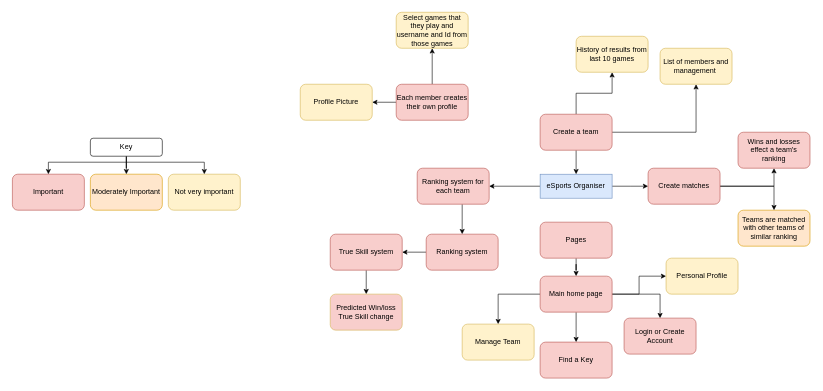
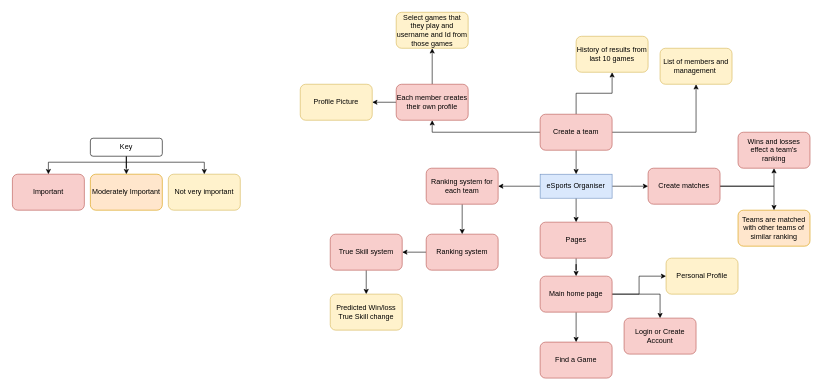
  <mxCell id="0" />
  <mxCell id="1" parent="0" />
  <mxCell id="2" style="edgeStyle=orthogonalEdgeStyle;rounded=0;orthogonalLoop=1;jettySize=auto;html=1;" parent="1" source="5" target="7" edge="1"><mxGeometry relative="1" as="geometry" /></mxCell>
  <mxCell id="3" style="edgeStyle=orthogonalEdgeStyle;rounded=0;orthogonalLoop=1;jettySize=auto;html=1;entryX=0;entryY=0.5;entryDx=0;entryDy=0;" parent="1" source="5" edge="1"><mxGeometry relative="1" as="geometry"><mxPoint x="1080" y="310" as="targetPoint" /></mxGeometry></mxCell>
+ <mxCell id="4" style="edgeStyle=orthogonalEdgeStyle;rounded=0;orthogonalLoop=1;jettySize=auto;html=1;" parent="1" source="5" target="31" edge="1"><mxGeometry relative="1" as="geometry" /></mxCell>
  <mxCell id="5" value="eSports Organiser" style="rounded=0;whiteSpace=wrap;html=1;fillColor=#dae8fc;strokeColor=#6c8ebf;" parent="1" vertex="1"><mxGeometry x="900" y="290" width="120" height="40" as="geometry" /></mxCell>
  <mxCell id="6" style="edgeStyle=orthogonalEdgeStyle;rounded=0;orthogonalLoop=1;jettySize=auto;html=1;entryX=0.5;entryY=0;entryDx=0;entryDy=0;" parent="1" source="7" target="22" edge="1"><mxGeometry relative="1" as="geometry"><Array as="points"><mxPoint x="770" y="380" /><mxPoint x="770" y="380" /></Array></mxGeometry></mxCell>
- <mxCell id="7" value="Ranking system for each team" style="rounded=1;whiteSpace=wrap;html=1;fillColor=#f8cecc;strokeColor=#b85450;" parent="1" vertex="1"><mxGeometry x="695" y="280" width="120" height="60" as="geometry" /></mxCell>
+ <mxCell id="7" value="Ranking system for each team" style="rounded=1;whiteSpace=wrap;html=1;fillColor=#f8cecc;strokeColor=#b85450;" parent="1" vertex="1"><mxGeometry x="710" y="280" width="120" height="60" as="geometry" /></mxCell>
+ <mxCell id="8" style="edgeStyle=orthogonalEdgeStyle;rounded=0;orthogonalLoop=1;jettySize=auto;html=1;entryX=0.5;entryY=1;entryDx=0;entryDy=0;" parent="1" source="12" target="16" edge="1"><mxGeometry relative="1" as="geometry"><mxPoint x="760" y="210" as="targetPoint" /></mxGeometry></mxCell>
  <mxCell id="9" style="edgeStyle=orthogonalEdgeStyle;rounded=0;orthogonalLoop=1;jettySize=auto;html=1;entryX=0.5;entryY=1;entryDx=0;entryDy=0;" parent="1" source="12" target="13" edge="1"><mxGeometry relative="1" as="geometry" /></mxCell>
  <mxCell id="10" style="edgeStyle=orthogonalEdgeStyle;rounded=0;orthogonalLoop=1;jettySize=auto;html=1;" parent="1" source="12" target="5" edge="1"><mxGeometry relative="1" as="geometry" /></mxCell>
  <mxCell id="11" style="edgeStyle=orthogonalEdgeStyle;rounded=0;orthogonalLoop=1;jettySize=auto;html=1;entryX=0.5;entryY=1;entryDx=0;entryDy=0;" parent="1" source="12" target="18" edge="1"><mxGeometry relative="1" as="geometry" /></mxCell>
  <mxCell id="12" value="Create a team" style="rounded=1;whiteSpace=wrap;html=1;fillColor=#f8cecc;strokeColor=#b85450;" parent="1" vertex="1"><mxGeometry x="900" y="190" width="120" height="60" as="geometry" /></mxCell>
  <mxCell id="13" value="List of members and management&amp;nbsp;" style="rounded=1;whiteSpace=wrap;html=1;fillColor=#fff2cc;strokeColor=#d6b656;" parent="1" vertex="1"><mxGeometry x="1100" y="80" width="120" height="60" as="geometry" /></mxCell>
  <mxCell id="14" style="edgeStyle=orthogonalEdgeStyle;rounded=0;orthogonalLoop=1;jettySize=auto;html=1;entryX=0.5;entryY=1;entryDx=0;entryDy=0;" parent="1" source="16" target="17" edge="1"><mxGeometry relative="1" as="geometry" /></mxCell>
  <mxCell id="15" style="edgeStyle=orthogonalEdgeStyle;rounded=0;orthogonalLoop=1;jettySize=auto;html=1;entryX=1;entryY=0.5;entryDx=0;entryDy=0;" parent="1" source="16" target="26" edge="1"><mxGeometry relative="1" as="geometry" /></mxCell>
  <mxCell id="16" value="Each member creates their&amp;nbsp;own profile" style="rounded=1;whiteSpace=wrap;html=1;fillColor=#f8cecc;strokeColor=#b85450;" parent="1" vertex="1"><mxGeometry x="660" y="140" width="120" height="60" as="geometry" /></mxCell>
  <mxCell id="17" value="Select games that they play and username and Id from those games" style="rounded=1;whiteSpace=wrap;html=1;fillColor=#fff2cc;strokeColor=#d6b656;" parent="1" vertex="1"><mxGeometry x="660" y="20" width="120" height="60" as="geometry" /></mxCell>
  <mxCell id="18" value="History of results from last 10 games" style="rounded=1;whiteSpace=wrap;html=1;fillColor=#fff2cc;strokeColor=#d6b656;" parent="1" vertex="1"><mxGeometry x="960" y="60" width="120" height="60" as="geometry" /></mxCell>
  <mxCell id="19" value="Wins and losses effect a team's ranking" style="rounded=1;whiteSpace=wrap;html=1;fillColor=#f8cecc;strokeColor=#b85450;" parent="1" vertex="1"><mxGeometry x="1230" y="220" width="120" height="60" as="geometry" /></mxCell>
  <mxCell id="20" value="Teams are matched with other teams of similar ranking" style="rounded=1;whiteSpace=wrap;html=1;fillColor=#ffe6cc;strokeColor=#d79b00;" parent="1" vertex="1"><mxGeometry x="1230" y="350" width="120" height="60" as="geometry" /></mxCell>
  <mxCell id="21" style="edgeStyle=orthogonalEdgeStyle;rounded=0;orthogonalLoop=1;jettySize=auto;html=1;" parent="1" source="22" target="24" edge="1"><mxGeometry relative="1" as="geometry"><mxPoint x="960" y="420" as="targetPoint" /></mxGeometry></mxCell>
  <mxCell id="22" value="Ranking system" style="rounded=1;whiteSpace=wrap;html=1;fillColor=#f8cecc;strokeColor=#b85450;" parent="1" vertex="1"><mxGeometry x="710" y="390" width="120" height="60" as="geometry" /></mxCell>
  <mxCell id="23" style="edgeStyle=orthogonalEdgeStyle;rounded=0;orthogonalLoop=1;jettySize=auto;html=1;" parent="1" source="24" target="25" edge="1"><mxGeometry relative="1" as="geometry"><mxPoint x="960" y="490" as="targetPoint" /></mxGeometry></mxCell>
  <mxCell id="24" value="True Skill system" style="rounded=1;whiteSpace=wrap;html=1;fillColor=#f8cecc;strokeColor=#b85450;" parent="1" vertex="1"><mxGeometry y="390" width="120" height="60" as="geometry" x="550" /></mxCell>
- <mxCell id="25" value="Predicted Win/loss True Skill change" style="rounded=1;whiteSpace=wrap;html=1;fillColor=#f8cecc;strokeColor=#d6b656;" parent="1" vertex="1"><mxGeometry y="490" width="120" height="60" as="geometry" x="550" /></mxCell>
+ <mxCell id="25" value="Predicted Win/loss True Skill change" style="rounded=1;whiteSpace=wrap;html=1;fillColor=#fff2cc;strokeColor=#d6b656;" parent="1" vertex="1"><mxGeometry y="490" width="120" height="60" as="geometry" x="550" /></mxCell>
  <mxCell id="26" value="Profile Picture" style="rounded=1;whiteSpace=wrap;html=1;fillColor=#fff2cc;strokeColor=#d6b656;" parent="1" vertex="1"><mxGeometry x="500" y="140" width="120" height="60" as="geometry" /></mxCell>
  <mxCell id="27" style="edgeStyle=orthogonalEdgeStyle;rounded=0;orthogonalLoop=1;jettySize=auto;html=1;" parent="1" source="29" target="20" edge="1"><mxGeometry relative="1" as="geometry" /></mxCell>
  <mxCell id="28" style="edgeStyle=orthogonalEdgeStyle;rounded=0;orthogonalLoop=1;jettySize=auto;html=1;entryX=0.5;entryY=1;entryDx=0;entryDy=0;" parent="1" source="29" target="19" edge="1"><mxGeometry relative="1" as="geometry" /></mxCell>
  <mxCell id="29" value="Create matches" style="rounded=1;whiteSpace=wrap;html=1;fillColor=#f8cecc;strokeColor=#b85450;" parent="1" vertex="1"><mxGeometry x="1080" y="280" width="120" height="60" as="geometry" /></mxCell>
  <mxCell id="30" style="edgeStyle=orthogonalEdgeStyle;rounded=0;orthogonalLoop=1;jettySize=auto;html=1;entryX=0.5;entryY=0;entryDx=0;entryDy=0;" parent="1" source="31" target="36" edge="1"><mxGeometry relative="1" as="geometry" /></mxCell>
  <mxCell id="31" value="Pages" style="rounded=1;whiteSpace=wrap;html=1;fillColor=#f8cecc;strokeColor=#b85450;" parent="1" vertex="1"><mxGeometry x="900" y="370" width="120" height="60" as="geometry" /></mxCell>
  <mxCell id="32" style="edgeStyle=orthogonalEdgeStyle;rounded=0;orthogonalLoop=1;jettySize=auto;html=1;entryX=0.5;entryY=0;entryDx=0;entryDy=0;" parent="1" source="36" target="37" edge="1"><mxGeometry relative="1" as="geometry" /></mxCell>
- <mxCell id="33" style="edgeStyle=orthogonalEdgeStyle;rounded=0;orthogonalLoop=1;jettySize=auto;html=1;entryX=0.5;entryY=0;entryDx=0;entryDy=0;" parent="1" source="36" target="38" edge="1"><mxGeometry relative="1" as="geometry" /></mxCell>
  <mxCell id="34" style="edgeStyle=orthogonalEdgeStyle;rounded=0;orthogonalLoop=1;jettySize=auto;html=1;" parent="1" source="36" target="39" edge="1"><mxGeometry relative="1" as="geometry"><mxPoint x="960" y="630" as="targetPoint" /></mxGeometry></mxCell>
  <mxCell id="35" style="edgeStyle=orthogonalEdgeStyle;rounded=0;orthogonalLoop=1;jettySize=auto;html=1;" parent="1" source="36" target="40" edge="1"><mxGeometry relative="1" as="geometry" /></mxCell>
  <mxCell id="36" value="Main home page" style="rounded=1;whiteSpace=wrap;html=1;fillColor=#f8cecc;strokeColor=#b85450;" parent="1" vertex="1"><mxGeometry x="900" y="460" width="120" height="60" as="geometry" /></mxCell>
  <mxCell id="37" value="Login or Create Account" style="rounded=1;whiteSpace=wrap;html=1;fillColor=#f8cecc;strokeColor=#b85450;" parent="1" vertex="1"><mxGeometry x="1040" y="530" width="120" height="60" as="geometry" /></mxCell>
- <mxCell id="38" value="Manage Team" style="rounded=1;whiteSpace=wrap;html=1;fillColor=#fff2cc;strokeColor=#d6b656;" parent="1" vertex="1"><mxGeometry x="770" y="540" width="120" height="60" as="geometry" /></mxCell>
- <mxCell id="39" value="Find a Key" style="rounded=1;whiteSpace=wrap;html=1;fillColor=#f8cecc;strokeColor=#b85450;" parent="1" vertex="1"><mxGeometry x="900" y="570" width="120" height="60" as="geometry" /></mxCell>
+ <mxCell id="39" value="Find a Game" style="rounded=1;whiteSpace=wrap;html=1;fillColor=#f8cecc;strokeColor=#b85450;" parent="1" vertex="1"><mxGeometry x="900" y="570" width="120" height="60" as="geometry" /></mxCell>
  <mxCell id="40" value="Personal Profile" style="rounded=1;whiteSpace=wrap;html=1;fillColor=#fff2cc;strokeColor=#d6b656;" parent="1" vertex="1"><mxGeometry x="1110" y="430" width="120" height="60" as="geometry" /></mxCell>
  <mxCell id="41" value="Important" style="rounded=1;whiteSpace=wrap;html=1;fillColor=#f8cecc;strokeColor=#b85450;" vertex="1" parent="1"><mxGeometry x="20" y="290" width="120" height="60" as="geometry" /></mxCell>
  <mxCell id="42" value="Moderately Important" style="rounded=1;whiteSpace=wrap;html=1;fillColor=#ffe6cc;strokeColor=#d79b00;" vertex="1" parent="1"><mxGeometry x="150" y="290" width="120" height="60" as="geometry" /></mxCell>
  <mxCell id="43" value="Not very important" style="rounded=1;whiteSpace=wrap;html=1;fillColor=#fff2cc;strokeColor=#d6b656;" vertex="1" parent="1"><mxGeometry x="280" y="290" width="120" height="60" as="geometry" /></mxCell>
  <mxCell id="44" style="edgeStyle=orthogonalEdgeStyle;rounded=0;orthogonalLoop=1;jettySize=auto;html=1;" edge="1" parent="1" source="47" target="42"><mxGeometry relative="1" as="geometry" /></mxCell>
  <mxCell id="45" style="edgeStyle=orthogonalEdgeStyle;rounded=0;orthogonalLoop=1;jettySize=auto;html=1;" edge="1" parent="1" source="47" target="43"><mxGeometry relative="1" as="geometry"><Array as="points"><mxPoint x="210" y="270" /><mxPoint x="340" y="270" /></Array></mxGeometry></mxCell>
  <mxCell id="46" style="edgeStyle=orthogonalEdgeStyle;rounded=0;orthogonalLoop=1;jettySize=auto;html=1;entryX=0.5;entryY=0;entryDx=0;entryDy=0;" edge="1" parent="1" source="47" target="41"><mxGeometry relative="1" as="geometry"><Array as="points"><mxPoint x="210" y="270" /><mxPoint x="80" y="270" /></Array></mxGeometry></mxCell>
  <mxCell id="47" value="Key" style="rounded=1;whiteSpace=wrap;html=1;" vertex="1" parent="1"><mxGeometry x="150" y="230" width="120" height="30" as="geometry" /></mxCell>
